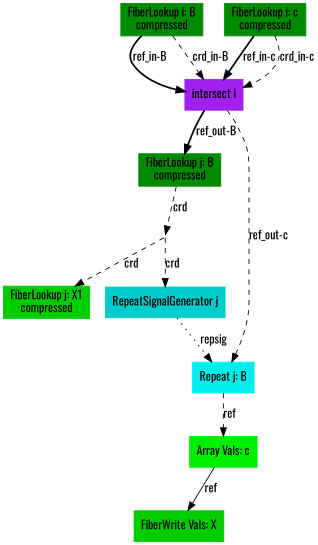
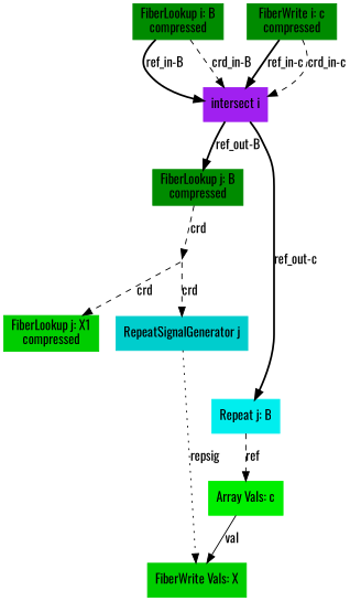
  digraph {
    fontname=Oswald
    node [color=green4 fontname=Oswald index=j shape=box style=filled type=fiberlookup]
    edge [fontname=Oswald style=dashed type=ref]
    n1 [format=compressed index=i label="FiberLookup i: B\ncompressed" root=true src=true tensor=B]
    n2 [color=purple index=i label="intersect i" type=intersect]
    n3 [format=compressed label="FiberLookup j: B\ncompressed" root=false src=true tensor=B]
    n4 [color=cyan2 label="Repeat j: B" root=false tensor=c type=repeat]
-   n5 [format=compressed index=i label="FiberLookup i: c\ncompressed" root=true src=true tensor=c]
+   n5 [format=compressed index=i label="FiberWrite i: c\ncompressed" root=true src=true tensor=c]
    10 [shape=point style=invis type=broadcast color="" index=""]
    n7 [color=green2 label="Array Vals: c" tensor=c type=arrayvals index=""]
    n8 [color=cyan3 label="RepeatSignalGenerator j" type=repsiggen]
    n9 [color=green3 crdsize="B0_dim*B1_dim" format=compressed label="FiberLookup j: X1\ncompressed" segsize="B0_dim+1" sink=true tensor=X type=fiberwrite]
    n10 [color=green3 label="FiberWrite Vals: X" sink=true tensor=X type=fiberwrite index=""]
    n1 -> n2 [label="ref_in-B" style=bold]
    n1 -> n2 [label="crd_in-B" type=crd]
    n2 -> n3 [label="ref_out-B" style=bold]
-   n2 -> n4 [label="ref_out-c"]
+   n2 -> n4 [label="ref_out-c" style=bold]
    n3 -> 10 [label=crd type=crd]
    n4 -> n7 [label=ref]
    n5 -> n2 [label="ref_in-c" style=bold]
    n5 -> n2 [label="crd_in-c" type=crd]
    10 -> n8 [label=crd type=crd]
    10 -> n9 [label=crd type=crd]
-   n7 -> n10 [label=ref type=val style=""]
-   n8 -> n4 [label=repsig style=dotted type=repsig]
+   n7 -> n10 [label=val type=val style=""]
+   n8 -> n10 [label=repsig style=dotted type=repsig]
  }
